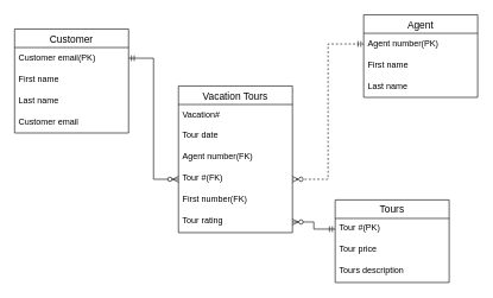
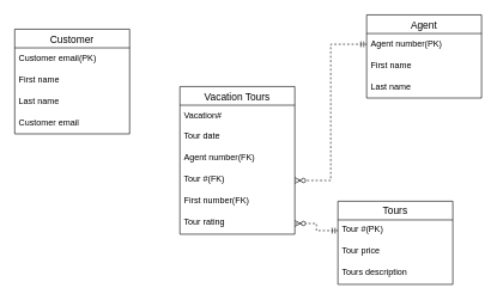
  <mxCell id="0" />
  <mxCell id="1" parent="0" />
  <mxCell id="2" value="Vacation Tours" style="swimlane;fontStyle=0;childLayout=stackLayout;horizontal=1;startSize=26;horizontalStack=0;resizeParent=1;resizeParentMax=0;resizeLast=0;collapsible=1;marginBottom=0;align=center;fontSize=14;" parent="1" vertex="1"><mxGeometry x="250" y="120" width="160" height="206" as="geometry" /></mxCell>
  <mxCell id="3" value="Vacation#" style="text;strokeColor=none;fillColor=none;spacingLeft=4;spacingRight=4;overflow=hidden;rotatable=0;points=[[0,0.5],[1,0.5]];portConstraint=eastwest;fontSize=12;" parent="2" vertex="1"><mxGeometry y="26" width="160" height="30" as="geometry" /></mxCell>
  <mxCell id="4" value="Tour date" style="text;strokeColor=none;fillColor=none;spacingLeft=4;spacingRight=4;overflow=hidden;rotatable=0;points=[[0,0.5],[1,0.5]];portConstraint=eastwest;fontSize=12;" parent="2" vertex="1"><mxGeometry y="56" width="160" height="30" as="geometry" /></mxCell>
  <mxCell id="5" value="Agent number(FK)" style="text;strokeColor=none;fillColor=none;spacingLeft=4;spacingRight=4;overflow=hidden;rotatable=0;points=[[0,0.5],[1,0.5]];portConstraint=eastwest;fontSize=12;" parent="2" vertex="1"><mxGeometry y="86" width="160" height="30" as="geometry" /></mxCell>
  <mxCell id="6" value="Tour #(FK)" style="text;strokeColor=none;fillColor=none;spacingLeft=4;spacingRight=4;overflow=hidden;rotatable=0;points=[[0,0.5],[1,0.5]];portConstraint=eastwest;fontSize=12;" parent="2" vertex="1"><mxGeometry y="116" width="160" height="30" as="geometry" /></mxCell>
  <mxCell id="7" value="First number(FK)" style="text;strokeColor=none;fillColor=none;spacingLeft=4;spacingRight=4;overflow=hidden;rotatable=0;points=[[0,0.5],[1,0.5]];portConstraint=eastwest;fontSize=12;" parent="2" vertex="1"><mxGeometry y="146" width="160" height="30" as="geometry" /></mxCell>
  <mxCell id="8" value="Tour rating" style="text;strokeColor=none;fillColor=none;spacingLeft=4;spacingRight=4;overflow=hidden;rotatable=0;points=[[0,0.5],[1,0.5]];portConstraint=eastwest;fontSize=12;" parent="2" vertex="1"><mxGeometry y="176" width="160" height="30" as="geometry" /></mxCell>
  <mxCell id="9" value="Agent" style="swimlane;fontStyle=0;childLayout=stackLayout;horizontal=1;startSize=26;horizontalStack=0;resizeParent=1;resizeParentMax=0;resizeLast=0;collapsible=1;marginBottom=0;align=center;fontSize=14;" parent="1" vertex="1"><mxGeometry x="510" y="20" width="160" height="116" as="geometry" /></mxCell>
  <mxCell id="10" value="Agent number(PK)" style="text;strokeColor=none;fillColor=none;spacingLeft=4;spacingRight=4;overflow=hidden;rotatable=0;points=[[0,0.5],[1,0.5]];portConstraint=eastwest;fontSize=12;" parent="9" vertex="1"><mxGeometry y="26" width="160" height="30" as="geometry" /></mxCell>
  <mxCell id="11" value="First name" style="text;strokeColor=none;fillColor=none;spacingLeft=4;spacingRight=4;overflow=hidden;rotatable=0;points=[[0,0.5],[1,0.5]];portConstraint=eastwest;fontSize=12;" parent="9" vertex="1"><mxGeometry y="56" width="160" height="30" as="geometry" /></mxCell>
  <mxCell id="12" value="Last name" style="text;strokeColor=none;fillColor=none;spacingLeft=4;spacingRight=4;overflow=hidden;rotatable=0;points=[[0,0.5],[1,0.5]];portConstraint=eastwest;fontSize=12;" parent="9" vertex="1"><mxGeometry y="86" width="160" height="30" as="geometry" /></mxCell>
  <mxCell id="13" value="Customer" style="swimlane;fontStyle=0;childLayout=stackLayout;horizontal=1;startSize=26;horizontalStack=0;resizeParent=1;resizeParentMax=0;resizeLast=0;collapsible=1;marginBottom=0;align=center;fontSize=14;" parent="1" vertex="1"><mxGeometry x="20" y="40" width="160" height="146" as="geometry" /></mxCell>
  <mxCell id="14" value="Customer email(PK)" style="text;strokeColor=none;fillColor=none;spacingLeft=4;spacingRight=4;overflow=hidden;rotatable=0;points=[[0,0.5],[1,0.5]];portConstraint=eastwest;fontSize=12;" parent="13" vertex="1"><mxGeometry y="26" width="160" height="30" as="geometry" /></mxCell>
  <mxCell id="15" value="First name" style="text;strokeColor=none;fillColor=none;spacingLeft=4;spacingRight=4;overflow=hidden;rotatable=0;points=[[0,0.5],[1,0.5]];portConstraint=eastwest;fontSize=12;" parent="13" vertex="1"><mxGeometry y="56" width="160" height="30" as="geometry" /></mxCell>
  <mxCell id="16" value="Last name" style="text;strokeColor=none;fillColor=none;spacingLeft=4;spacingRight=4;overflow=hidden;rotatable=0;points=[[0,0.5],[1,0.5]];portConstraint=eastwest;fontSize=12;" parent="13" vertex="1"><mxGeometry y="86" width="160" height="30" as="geometry" /></mxCell>
  <mxCell id="17" value="Customer email" style="text;strokeColor=none;fillColor=none;spacingLeft=4;spacingRight=4;overflow=hidden;rotatable=0;points=[[0,0.5],[1,0.5]];portConstraint=eastwest;fontSize=12;" parent="13" vertex="1"><mxGeometry y="116" width="160" height="30" as="geometry" /></mxCell>
  <mxCell id="18" value="" style="edgeStyle=orthogonalEdgeStyle;fontSize=12;html=1;endArrow=ERzeroToMany;startArrow=ERmandOne;rounded=0;entryX=1;entryY=0.5;entryDx=0;entryDy=0;exitX=0;exitY=0.5;exitDx=0;exitDy=0;dashed=1;" parent="1" source="10" target="6" edge="1"><mxGeometry width="100" height="100" relative="1" as="geometry"><mxPoint x="240" y="380" as="sourcePoint" /><mxPoint x="340" y="280" as="targetPoint" /></mxGeometry></mxCell>
- <mxCell id="19" value="" style="edgeStyle=orthogonalEdgeStyle;fontSize=12;html=1;endArrow=ERzeroToMany;startArrow=ERmandOne;rounded=0;exitX=1;exitY=0.5;exitDx=0;exitDy=0;entryX=0;entryY=0.5;entryDx=0;entryDy=0;" parent="1" source="14" target="6" edge="1"><mxGeometry width="100" height="100" relative="1" as="geometry"><mxPoint x="240" y="380" as="sourcePoint" /><mxPoint x="340" y="280" as="targetPoint" /></mxGeometry></mxCell>
  <mxCell id="20" value="Tours" style="swimlane;fontStyle=0;childLayout=stackLayout;horizontal=1;startSize=26;horizontalStack=0;resizeParent=1;resizeParentMax=0;resizeLast=0;collapsible=1;marginBottom=0;align=center;fontSize=14;" parent="1" vertex="1"><mxGeometry x="470" y="280" width="160" height="116" as="geometry" /></mxCell>
  <mxCell id="21" value="Tour #(PK)" style="text;strokeColor=none;fillColor=none;spacingLeft=4;spacingRight=4;overflow=hidden;rotatable=0;points=[[0,0.5],[1,0.5]];portConstraint=eastwest;fontSize=12;" parent="20" vertex="1"><mxGeometry y="26" width="160" height="30" as="geometry" /></mxCell>
  <mxCell id="22" value="Tour price" style="text;strokeColor=none;fillColor=none;spacingLeft=4;spacingRight=4;overflow=hidden;rotatable=0;points=[[0,0.5],[1,0.5]];portConstraint=eastwest;fontSize=12;" parent="20" vertex="1"><mxGeometry y="56" width="160" height="30" as="geometry" /></mxCell>
  <mxCell id="23" value="Tours description" style="text;strokeColor=none;fillColor=none;spacingLeft=4;spacingRight=4;overflow=hidden;rotatable=0;points=[[0,0.5],[1,0.5]];portConstraint=eastwest;fontSize=12;" parent="20" vertex="1"><mxGeometry y="86" width="160" height="30" as="geometry" /></mxCell>
- <mxCell id="24" value="" style="edgeStyle=entityRelationEdgeStyle;fontSize=12;html=1;endArrow=ERzeroToMany;startArrow=ERmandOne;rounded=0;entryX=1;entryY=0.5;entryDx=0;entryDy=0;exitX=0;exitY=0.5;exitDx=0;exitDy=0;" parent="1" source="21" target="8" edge="1"><mxGeometry width="100" height="100" relative="1" as="geometry"><mxPoint x="280" y="380" as="sourcePoint" /><mxPoint x="380" y="280" as="targetPoint" /></mxGeometry></mxCell>
+ <mxCell id="24" value="" style="edgeStyle=entityRelationEdgeStyle;fontSize=12;html=1;endArrow=ERzeroToMany;startArrow=ERmandOne;rounded=0;entryX=1;entryY=0.5;entryDx=0;entryDy=0;exitX=0;exitY=0.5;exitDx=0;exitDy=0;dashed=1;" parent="1" source="21" target="8" edge="1"><mxGeometry width="100" height="100" relative="1" as="geometry"><mxPoint x="280" y="380" as="sourcePoint" /><mxPoint x="380" y="280" as="targetPoint" /></mxGeometry></mxCell>
